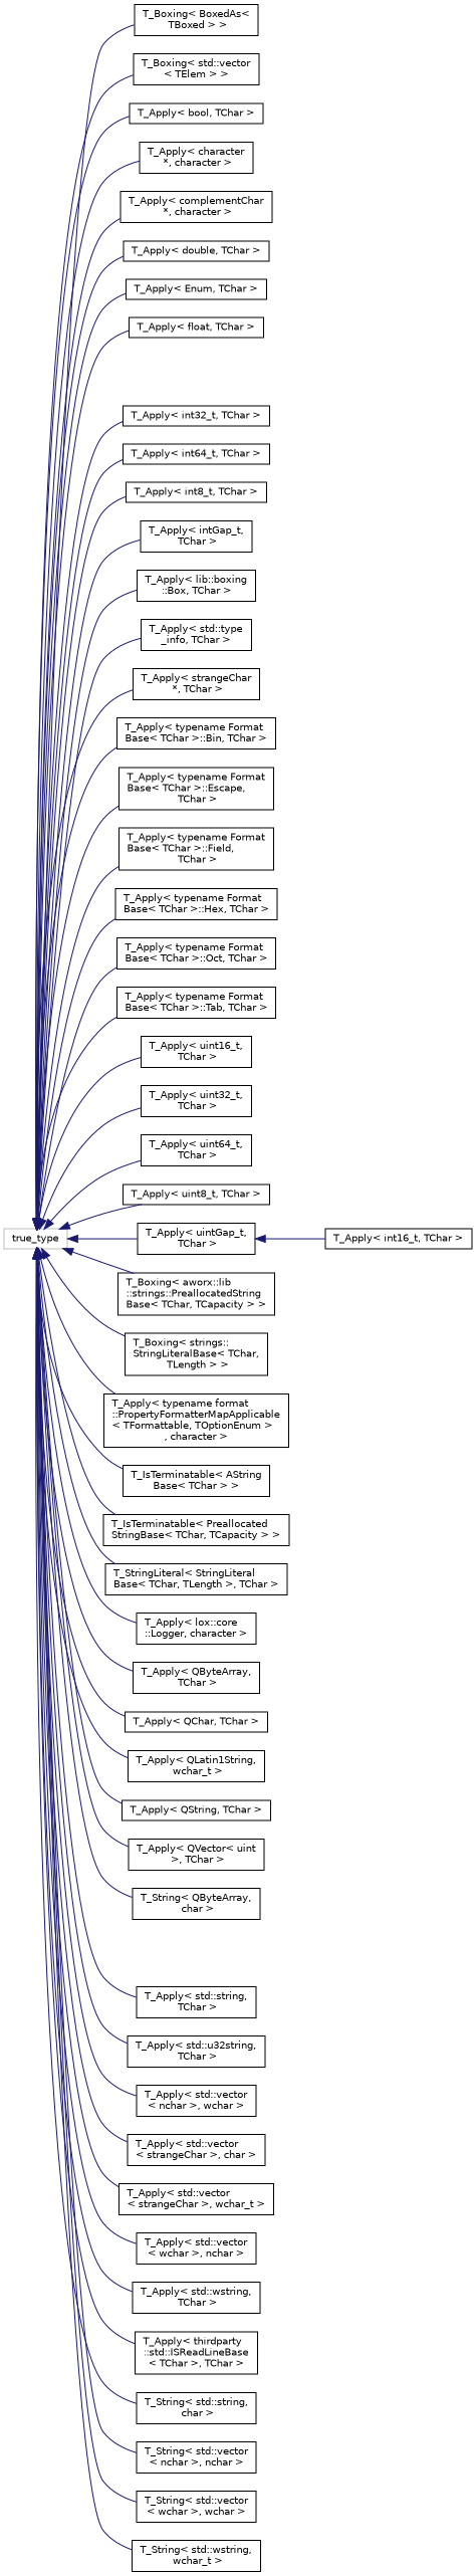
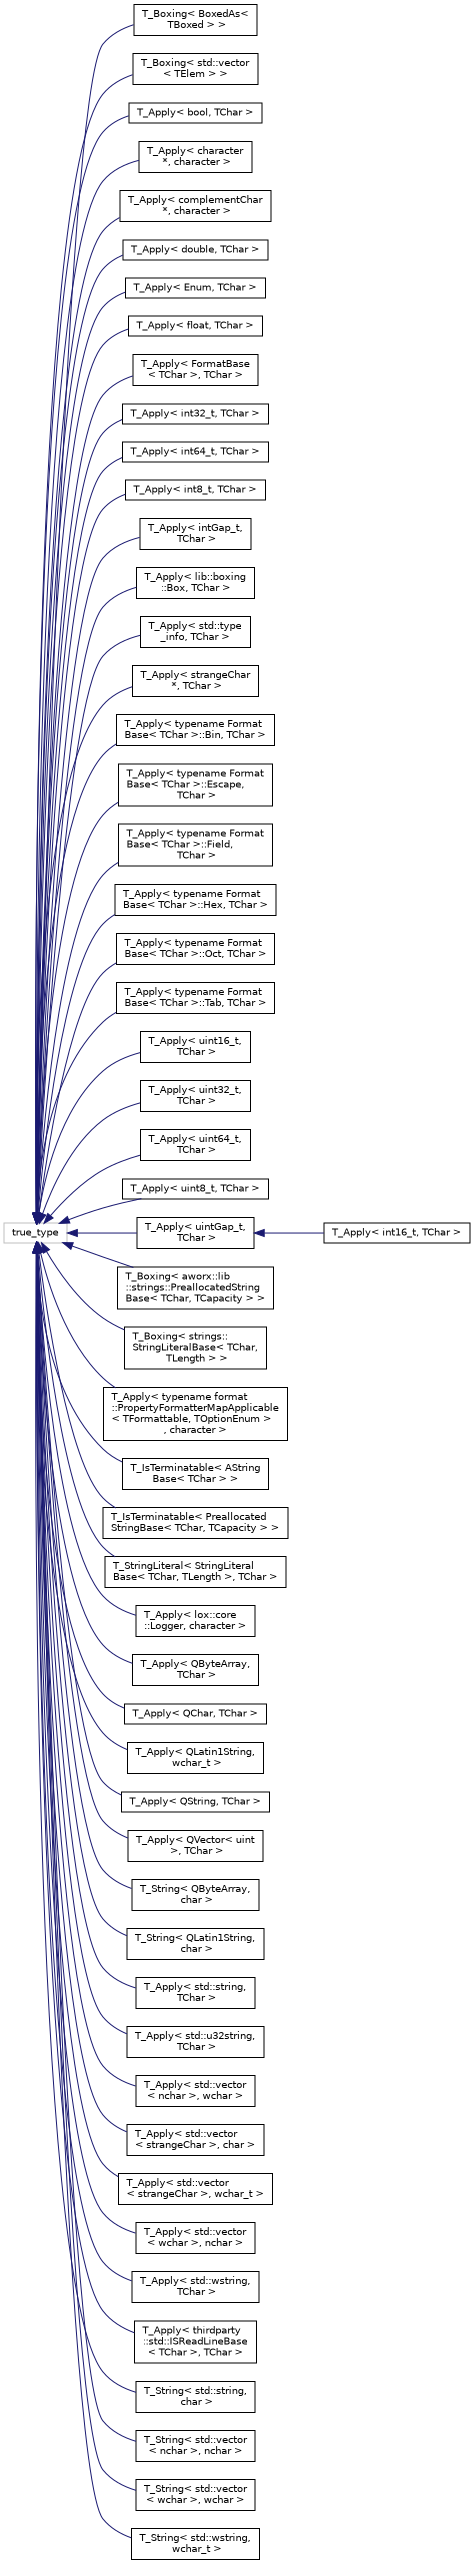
  digraph {
    rankdir=LR
    node [color=black fillcolor=white fontname=Helvetica fontsize=10 shape=record style=filled]
    edge [color=midnightblue dir=back fontname=Helvetica fontsize=10 labelfontname=Helvetica labelfontsize=10 style=solid]
    n1 [color=grey75 height=0.2 label=true_type width=0.4]
    n2 [height=0.2 label="T_Boxing\< BoxedAs\<\l TBoxed \> \>" width=0.4]
    n3 [height=0.2 label="T_Boxing\< std::vector\l\< TElem \> \>" width=0.4]
    n4 [height=0.2 label="T_Apply\< bool, TChar \>" width=0.4]
    n5 [height=0.2 label="T_Apply\< character\l *, character \>" width=0.4]
    n6 [height=0.2 label="T_Apply\< complementChar\l *, character \>" width=0.4]
    n7 [height=0.2 label="T_Apply\< double, TChar \>" width=0.4]
    n8 [height=0.2 label="T_Apply\< Enum, TChar \>" width=0.4]
    n9 [height=0.2 label="T_Apply\< float, TChar \>" width=0.4]
+   n10 [height=0.2 label="T_Apply\< FormatBase\l\< TChar \>, TChar \>" width=0.4]
    n11 [height=0.2 label="T_Apply\< int32_t, TChar \>" width=0.4]
    n12 [height=0.2 label="T_Apply\< int64_t, TChar \>" width=0.4]
    n13 [height=0.2 label="T_Apply\< int8_t, TChar \>" width=0.4]
    n14 [height=0.2 label="T_Apply\< intGap_t,\l TChar \>" width=0.4]
    n15 [height=0.2 label="T_Apply\< lib::boxing\l::Box, TChar \>" width=0.4]
    n16 [height=0.2 label="T_Apply\< std::type\l_info, TChar \>" width=0.4]
    n17 [height=0.2 label="T_Apply\< strangeChar\l *, TChar \>" width=0.4]
    n18 [height=0.2 label="T_Apply\< typename Format\lBase\< TChar \>::Bin, TChar \>" width=0.4]
    n19 [height=0.2 label="T_Apply\< typename Format\lBase\< TChar \>::Escape,\l TChar \>" width=0.4]
    n20 [height=0.2 label="T_Apply\< typename Format\lBase\< TChar \>::Field,\l TChar \>" width=0.4]
    n21 [height=0.2 label="T_Apply\< typename Format\lBase\< TChar \>::Hex, TChar \>" width=0.4]
    n22 [height=0.2 label="T_Apply\< typename Format\lBase\< TChar \>::Oct, TChar \>" width=0.4]
    n23 [height=0.2 label="T_Apply\< typename Format\lBase\< TChar \>::Tab, TChar \>" width=0.4]
    n24 [height=0.2 label="T_Apply\< uint16_t,\l TChar \>" width=0.4]
    n25 [height=0.2 label="T_Apply\< uint32_t,\l TChar \>" width=0.4]
    n26 [height=0.2 label="T_Apply\< uint64_t,\l TChar \>" width=0.4]
    n27 [height=0.2 label="T_Apply\< uint8_t, TChar \>" width=0.4]
    n28 [height=0.2 label="T_Apply\< uintGap_t,\l TChar \>" width=0.4]
    n29 [height=0.2 label="T_Boxing\< aworx::lib\l::strings::PreallocatedString\lBase\< TChar, TCapacity \> \>" width=0.4]
    n30 [height=0.2 label="T_Boxing\< strings::\lStringLiteralBase\< TChar,\l TLength \> \>" width=0.4]
    n31 [height=0.2 label="T_Apply\< typename format\l::PropertyFormatterMapApplicable\l\< TFormattable, TOptionEnum \>\l, character \>" width=0.4]
    n32 [height=0.2 label="T_IsTerminatable\< AString\lBase\< TChar \> \>" width=0.4]
    n33 [height=0.2 label="T_IsTerminatable\< Preallocated\lStringBase\< TChar, TCapacity \> \>" width=0.4]
    n34 [height=0.2 label="T_StringLiteral\< StringLiteral\lBase\< TChar, TLength \>, TChar \>" width=0.4]
    n35 [height=0.2 label="T_Apply\< lox::core\l::Logger, character \>" width=0.4]
    n36 [height=0.2 label="T_Apply\< QByteArray,\l TChar \>" width=0.4]
    n37 [height=0.2 label="T_Apply\< QChar, TChar \>" width=0.4]
    n38 [height=0.2 label="T_Apply\< QLatin1String,\l wchar_t \>" width=0.4]
    n39 [height=0.2 label="T_Apply\< QString, TChar \>" width=0.4]
    n40 [height=0.2 label="T_Apply\< QVector\< uint\l \>, TChar \>" width=0.4]
    n41 [height=0.2 label="T_String\< QByteArray,\l char \>" width=0.4]
+   n42 [height=0.2 label="T_String\< QLatin1String,\l char \>" width=0.4]
    n43 [height=0.2 label="T_Apply\< std::string,\l TChar \>" width=0.4]
    n44 [height=0.2 label="T_Apply\< std::u32string,\l TChar \>" width=0.4]
    n45 [height=0.2 label="T_Apply\< std::vector\l\< nchar \>, wchar \>" width=0.4]
    n46 [height=0.2 label="T_Apply\< std::vector\l\< strangeChar \>, char \>" width=0.4]
    n47 [height=0.2 label="T_Apply\< std::vector\l\< strangeChar \>, wchar_t \>" width=0.4]
    n48 [height=0.2 label="T_Apply\< std::vector\l\< wchar \>, nchar \>" width=0.4]
    n49 [height=0.2 label="T_Apply\< std::wstring,\l TChar \>" width=0.4]
    n50 [height=0.2 label="T_Apply\< thirdparty\l::std::ISReadLineBase\l\< TChar \>, TChar \>" width=0.4]
    n51 [height=0.2 label="T_String\< std::string,\l char \>" width=0.4]
    n52 [height=0.2 label="T_String\< std::vector\l\< nchar \>, nchar \>" width=0.4]
    n53 [height=0.2 label="T_String\< std::vector\l\< wchar \>, wchar \>" width=0.4]
    n54 [height=0.2 label="T_String\< std::wstring,\l wchar_t \>" width=0.4]
    n55 [height=0.2 label="T_Apply\< int16_t, TChar \>" width=0.4]
    n1 -> n2
    n1 -> n3
    n1 -> n4
    n1 -> n5
    n1 -> n6
    n1 -> n7
    n1 -> n8
    n1 -> n9
+   n1 -> n10
    n1 -> n11
    n1 -> n12
    n1 -> n13
    n1 -> n14
    n1 -> n15
    n1 -> n16
    n1 -> n17
    n1 -> n18
    n1 -> n19
    n1 -> n20
    n1 -> n21
    n1 -> n22
    n1 -> n23
    n1 -> n24
    n1 -> n25
    n1 -> n26
    n1 -> n27
    n1 -> n28
    n1 -> n29
    n1 -> n30
    n1 -> n31
    n1 -> n32
    n1 -> n33
    n1 -> n34
    n1 -> n35
    n1 -> n36
    n1 -> n37
    n1 -> n38
    n1 -> n39
    n1 -> n40
    n1 -> n41
+   n1 -> n42
    n1 -> n43
    n1 -> n44
    n1 -> n45
    n1 -> n46
    n1 -> n47
    n1 -> n48
    n1 -> n49
    n1 -> n50
    n1 -> n51
    n1 -> n52
    n1 -> n53
    n1 -> n54
    n28 -> n55
  }
